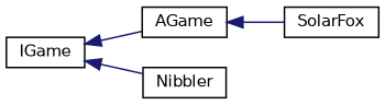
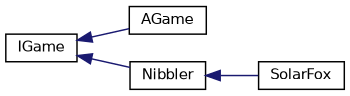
  digraph {
    rankdir=LR
    node [color=black fillcolor=white fontname=Helvetica fontsize=10 shape=record style=filled]
    edge [color=midnightblue dir=back fontname=Helvetica fontsize=10 labelfontname=Helvetica labelfontsize=10 style=solid]
    n1 [height=0.2 label=IGame width=0.4]
    n2 [height=0.2 label=AGame width=0.4]
    n3 [height=0.2 label=Nibbler width=0.4]
    n4 [height=0.2 label=SolarFox width=0.4]
    n1 -> n2
    n1 -> n3
-   n2 -> n4
+   n3 -> n4
  }
